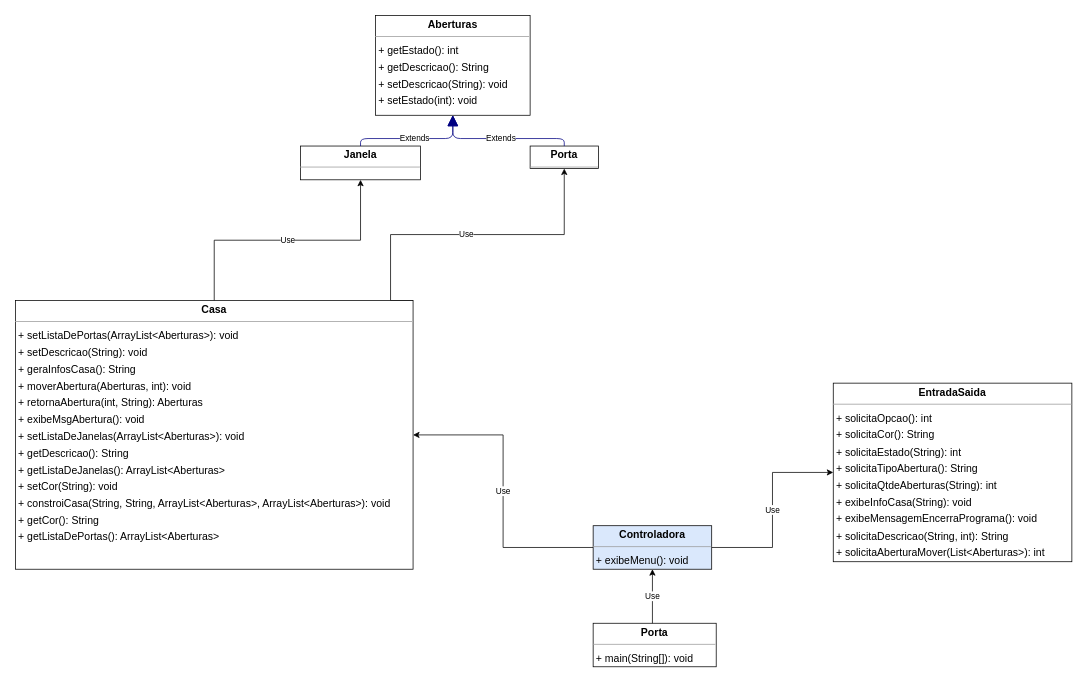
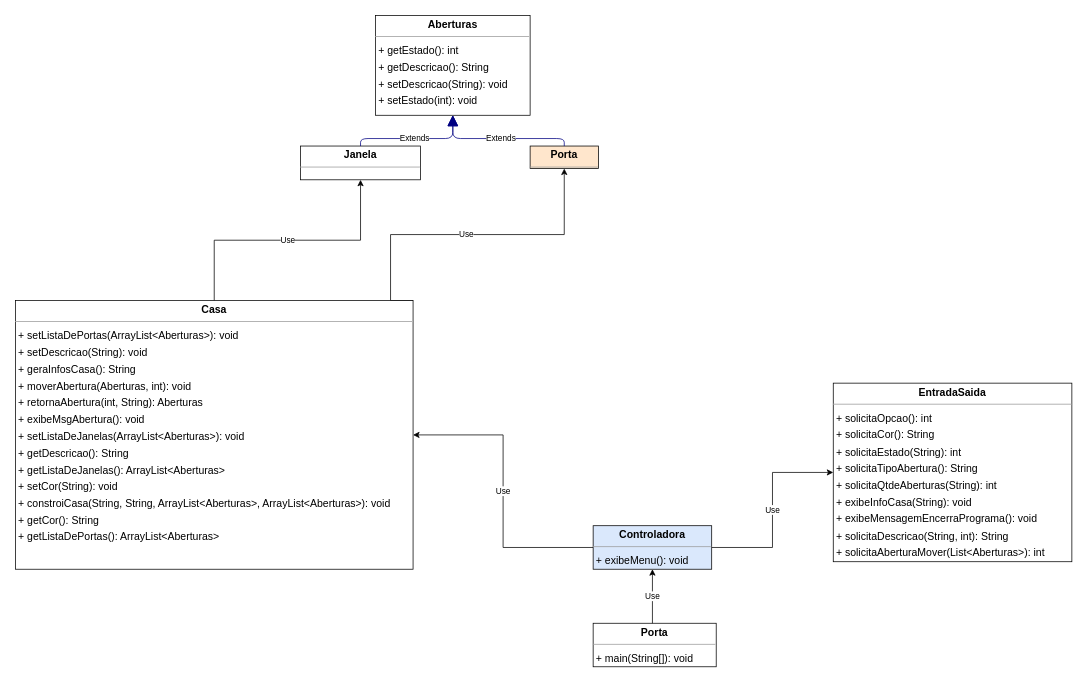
  <mxCell id="0" />
  <mxCell id="1" parent="0" />
  <mxCell id="2" value="&lt;p style=&quot;margin:0px;margin-top:4px;text-align:center;&quot;&gt;&lt;b&gt;Aberturas&lt;/b&gt;&lt;/p&gt;&lt;hr size=&quot;1&quot;/&gt;&lt;p style=&quot;margin:0 0 0 4px;line-height:1.6;&quot;&gt;+ getEstado(): int&lt;br/&gt;+ getDescricao(): String&lt;br/&gt;+ setDescricao(String): void&lt;br/&gt;+ setEstado(int): void&lt;/p&gt;" style="verticalAlign=top;align=left;overflow=fill;fontSize=14;fontFamily=Helvetica;html=1;rounded=0;shadow=0;comic=0;labelBackgroundColor=none;strokeWidth=1;" parent="1" vertex="1"><mxGeometry x="500" y="20" width="206" height="133" as="geometry" /></mxCell>
  <mxCell id="3" value="Use" style="edgeStyle=orthogonalEdgeStyle;rounded=0;orthogonalLoop=1;jettySize=auto;html=1;entryX=0.5;entryY=1;entryDx=0;entryDy=0;" parent="1" source="5" target="10" edge="1"><mxGeometry relative="1" as="geometry" /></mxCell>
  <mxCell id="4" value="Use" style="edgeStyle=orthogonalEdgeStyle;rounded=0;orthogonalLoop=1;jettySize=auto;html=1;exitX=1;exitY=0;exitDx=0;exitDy=0;entryX=0.5;entryY=1;entryDx=0;entryDy=0;" parent="1" source="5" target="11" edge="1"><mxGeometry relative="1" as="geometry"><Array as="points"><mxPoint x="520" y="400" /><mxPoint x="520" y="312" /><mxPoint x="751" y="312" /></Array></mxGeometry></mxCell>
  <mxCell id="5" value="&lt;p style=&quot;margin:0px;margin-top:4px;text-align:center;&quot;&gt;&lt;b&gt;Casa&lt;/b&gt;&lt;/p&gt;&lt;hr size=&quot;1&quot;/&gt;&lt;p style=&quot;margin:0 0 0 4px;line-height:1.6;&quot;&gt;+ setListaDePortas(ArrayList&amp;lt;Aberturas&amp;gt;): void&lt;br/&gt;+ setDescricao(String): void&lt;br/&gt;+ geraInfosCasa(): String&lt;br/&gt;+ moverAbertura(Aberturas, int): void&lt;br/&gt;+ retornaAbertura(int, String): Aberturas&lt;br/&gt;+ exibeMsgAbertura(): void&lt;br/&gt;+ setListaDeJanelas(ArrayList&amp;lt;Aberturas&amp;gt;): void&lt;br/&gt;+ getDescricao(): String&lt;br/&gt;+ getListaDeJanelas(): ArrayList&amp;lt;Aberturas&amp;gt;&lt;br/&gt;+ setCor(String): void&lt;br/&gt;+ constroiCasa(String, String, ArrayList&amp;lt;Aberturas&amp;gt;, ArrayList&amp;lt;Aberturas&amp;gt;): void&lt;br/&gt;+ getCor(): String&lt;br/&gt;+ getListaDePortas(): ArrayList&amp;lt;Aberturas&amp;gt;&lt;/p&gt;" style="verticalAlign=top;align=left;overflow=fill;fontSize=14;fontFamily=Helvetica;html=1;rounded=0;shadow=0;comic=0;labelBackgroundColor=none;strokeWidth=1;" parent="1" vertex="1"><mxGeometry x="20" y="400" width="530" height="358" as="geometry" /></mxCell>
  <mxCell id="6" value="Use" style="edgeStyle=orthogonalEdgeStyle;rounded=0;orthogonalLoop=1;jettySize=auto;html=1;exitX=0;exitY=0.5;exitDx=0;exitDy=0;" parent="1" source="8" target="5" edge="1"><mxGeometry relative="1" as="geometry" /></mxCell>
  <mxCell id="7" value="Use" style="edgeStyle=orthogonalEdgeStyle;rounded=0;orthogonalLoop=1;jettySize=auto;html=1;" parent="1" source="8" target="9" edge="1"><mxGeometry relative="1" as="geometry" /></mxCell>
  <mxCell id="8" value="&lt;p style=&quot;margin:0px;margin-top:4px;text-align:center;&quot;&gt;&lt;b&gt;Controladora&lt;/b&gt;&lt;/p&gt;&lt;hr size=&quot;1&quot;/&gt;&lt;p style=&quot;margin:0 0 0 4px;line-height:1.6;&quot;&gt;+ exibeMenu(): void&lt;/p&gt;" style="verticalAlign=top;align=left;overflow=fill;fontSize=14;fontFamily=Helvetica;html=1;rounded=0;shadow=0;comic=0;labelBackgroundColor=none;strokeWidth=1;fillColor=#dae8fc;" parent="1" vertex="1"><mxGeometry x="790" y="700" width="158" height="58" as="geometry" /></mxCell>
  <mxCell id="9" value="&lt;p style=&quot;margin:0px;margin-top:4px;text-align:center;&quot;&gt;&lt;b&gt;EntradaSaida&lt;/b&gt;&lt;/p&gt;&lt;hr size=&quot;1&quot;/&gt;&lt;p style=&quot;margin:0 0 0 4px;line-height:1.6;&quot;&gt;+ solicitaOpcao(): int&lt;br/&gt;+ solicitaCor(): String&lt;br/&gt;+ solicitaEstado(String): int&lt;br/&gt;+ solicitaTipoAbertura(): String&lt;br/&gt;+ solicitaQtdeAberturas(String): int&lt;br/&gt;+ exibeInfoCasa(String): void&lt;br/&gt;+ exibeMensagemEncerraPrograma(): void&lt;br/&gt;+ solicitaDescricao(String, int): String&lt;br/&gt;+ solicitaAberturaMover(List&amp;lt;Aberturas&amp;gt;): int&lt;/p&gt;" style="verticalAlign=top;align=left;overflow=fill;fontSize=14;fontFamily=Helvetica;html=1;rounded=0;shadow=0;comic=0;labelBackgroundColor=none;strokeWidth=1;" parent="1" vertex="1"><mxGeometry x="1110" y="510" width="318" height="238" as="geometry" /></mxCell>
  <mxCell id="10" value="&lt;p style=&quot;margin:0px;margin-top:4px;text-align:center;&quot;&gt;&lt;b&gt;Janela&lt;/b&gt;&lt;/p&gt;&lt;hr size=&quot;1&quot;/&gt;" style="verticalAlign=top;align=left;overflow=fill;fontSize=14;fontFamily=Helvetica;html=1;rounded=0;shadow=0;comic=0;labelBackgroundColor=none;strokeWidth=1;" parent="1" vertex="1"><mxGeometry x="400" y="194" width="160" height="45" as="geometry" /></mxCell>
- <mxCell id="11" value="&lt;p style=&quot;margin:0px;margin-top:4px;text-align:center;&quot;&gt;&lt;b&gt;Porta&lt;/b&gt;&lt;/p&gt;&lt;hr size=&quot;1&quot;/&gt;" style="verticalAlign=top;align=left;overflow=fill;fontSize=14;fontFamily=Helvetica;html=1;rounded=0;shadow=0;comic=0;labelBackgroundColor=none;strokeWidth=1;" parent="1" vertex="1"><mxGeometry x="706" y="194" width="91" height="30" as="geometry" /></mxCell>
+ <mxCell id="11" value="&lt;p style=&quot;margin:0px;margin-top:4px;text-align:center;&quot;&gt;&lt;b&gt;Porta&lt;/b&gt;&lt;/p&gt;&lt;hr size=&quot;1&quot;/&gt;" style="verticalAlign=top;align=left;overflow=fill;fontSize=14;fontFamily=Helvetica;html=1;rounded=0;shadow=0;comic=0;labelBackgroundColor=none;strokeWidth=1;fillColor=#ffe6cc;" parent="1" vertex="1"><mxGeometry x="706" y="194" width="91" height="30" as="geometry" /></mxCell>
  <mxCell id="12" value="&lt;p style=&quot;margin:0px;margin-top:4px;text-align:center;&quot;&gt;&lt;b&gt;Porta&lt;/b&gt;&lt;/p&gt;&lt;hr size=&quot;1&quot;/&gt;&lt;p style=&quot;margin:0 0 0 4px;line-height:1.6;&quot;&gt;+ main(String[]): void&lt;/p&gt;" style="verticalAlign=top;align=left;overflow=fill;fontSize=14;fontFamily=Helvetica;html=1;rounded=0;shadow=0;comic=0;labelBackgroundColor=none;strokeWidth=1;" parent="1" vertex="1"><mxGeometry x="790" y="830" width="164" height="58" as="geometry" /></mxCell>
  <mxCell id="13" value="Extends" style="html=1;rounded=1;edgeStyle=orthogonalEdgeStyle;dashed=0;startArrow=none;endArrow=block;endSize=12;strokeColor=#000082;exitX=0.500;exitY=0.001;exitDx=0;exitDy=0;entryX=0.500;entryY=1.000;entryDx=0;entryDy=0;" parent="1" source="10" target="2" edge="1"><mxGeometry width="50" height="50" relative="1" as="geometry"><Array as="points"><mxPoint x="603" y="184" /></Array></mxGeometry></mxCell>
  <mxCell id="14" value="Extends" style="html=1;rounded=1;edgeStyle=orthogonalEdgeStyle;dashed=0;startArrow=none;endArrow=block;endSize=12;strokeColor=#000082;exitX=0.500;exitY=0.001;exitDx=0;exitDy=0;entryX=0.500;entryY=1.000;entryDx=0;entryDy=0;" parent="1" source="11" target="2" edge="1"><mxGeometry width="50" height="50" relative="1" as="geometry"><Array as="points"><mxPoint x="752" y="184" /><mxPoint x="603" y="184" /></Array></mxGeometry></mxCell>
  <mxCell id="15" value="Use" style="endArrow=classic;html=1;rounded=0;" parent="1" target="8" edge="1"><mxGeometry width="50" height="50" relative="1" as="geometry"><mxPoint x="869" y="830" as="sourcePoint" /><mxPoint x="750" y="790" as="targetPoint" /><Array as="points"><mxPoint x="869" y="790" /></Array></mxGeometry></mxCell>
